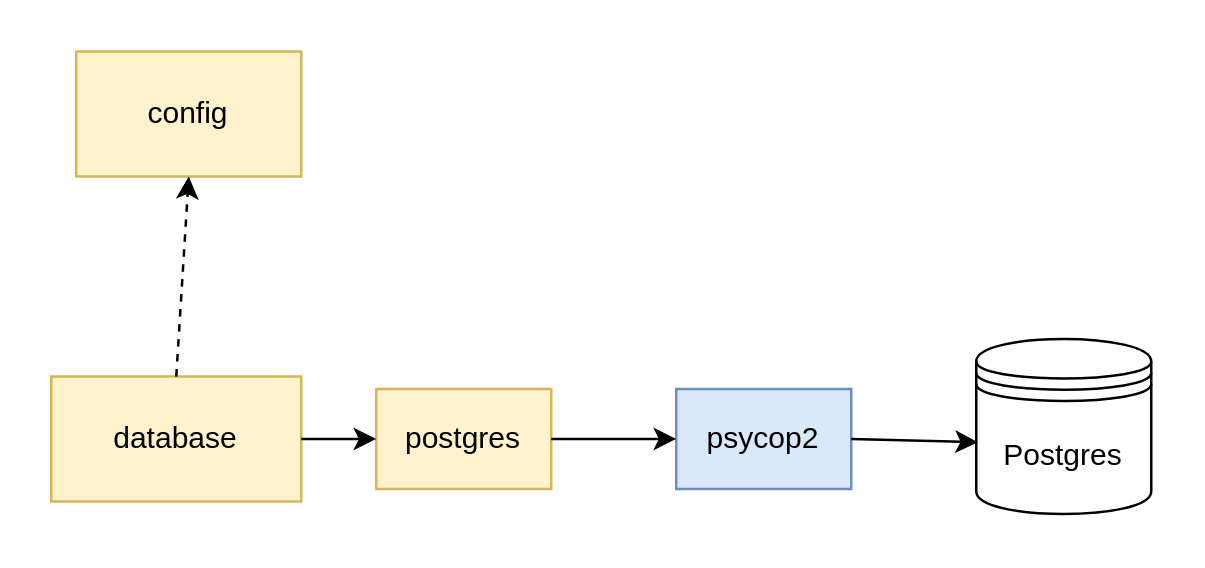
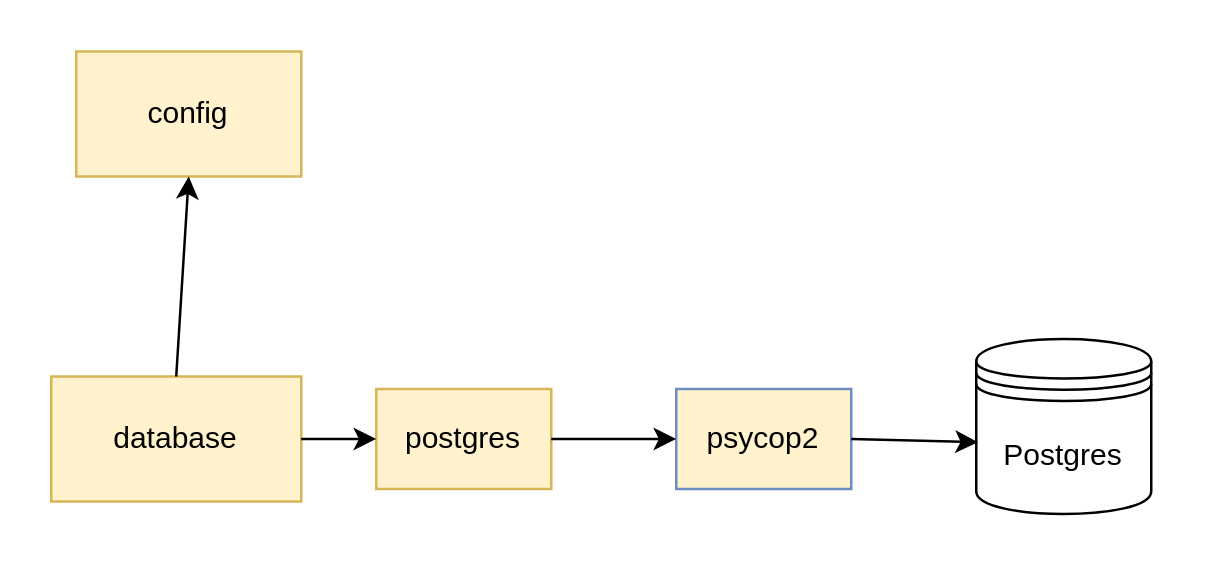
  <mxCell id="0" />
  <mxCell id="1" parent="0" />
- <mxCell id="2" value="psycop2" style="rounded=0;whiteSpace=wrap;html=1;fillColor=#dae8fc;strokeColor=#6c8ebf;" vertex="1" parent="1"><mxGeometry x="270" y="155" width="70" height="40" as="geometry" /></mxCell>
+ <mxCell id="2" value="psycop2" style="rounded=0;whiteSpace=wrap;html=1;fillColor=#fff2cc;strokeColor=#6c8ebf;" vertex="1" parent="1"><mxGeometry x="270" y="155" width="70" height="40" as="geometry" /></mxCell>
  <mxCell id="3" value="Postgres" style="shape=datastore;whiteSpace=wrap;html=1;" vertex="1" parent="1"><mxGeometry x="390" y="135" width="70" height="70" as="geometry" /></mxCell>
  <mxCell id="4" value="" style="endArrow=classic;html=1;exitX=1;exitY=0.5;exitDx=0;exitDy=0;entryX=0.01;entryY=0.59;entryDx=0;entryDy=0;entryPerimeter=0;" edge="1" parent="1" source="2" target="3"><mxGeometry width="50" height="50" relative="1" as="geometry"><mxPoint x="350" y="105" as="sourcePoint" /><mxPoint x="370" y="195" as="targetPoint" /></mxGeometry></mxCell>
  <mxCell id="5" value="postgres" style="rounded=0;whiteSpace=wrap;html=1;fillColor=#fff2cc;strokeColor=#d6b656;" vertex="1" parent="1"><mxGeometry x="150" y="155" width="70" height="40" as="geometry" /></mxCell>
  <mxCell id="6" value="" style="endArrow=classic;html=1;exitX=1;exitY=0.5;exitDx=0;exitDy=0;entryX=0;entryY=0.5;entryDx=0;entryDy=0;" edge="1" parent="1" source="5" target="2"><mxGeometry width="50" height="50" relative="1" as="geometry"><mxPoint x="220" y="295" as="sourcePoint" /><mxPoint x="270" y="245" as="targetPoint" /></mxGeometry></mxCell>
  <mxCell id="7" value="database" style="rounded=0;whiteSpace=wrap;html=1;fillColor=#fff2cc;strokeColor=#d6b656;" vertex="1" parent="1"><mxGeometry x="20" y="150" width="100" height="50" as="geometry" /></mxCell>
  <mxCell id="8" value="" style="endArrow=classic;html=1;exitX=1;exitY=0.5;exitDx=0;exitDy=0;entryX=0;entryY=0.5;entryDx=0;entryDy=0;" edge="1" parent="1" source="7" target="5"><mxGeometry width="50" height="50" relative="1" as="geometry"><mxPoint x="120" y="275" as="sourcePoint" /><mxPoint x="170" y="225" as="targetPoint" /></mxGeometry></mxCell>
  <mxCell id="9" value="config" style="rounded=0;whiteSpace=wrap;html=1;fillColor=#fff2cc;strokeColor=#d6b656;" vertex="1" parent="1"><mxGeometry x="30" y="20" width="90" height="50" as="geometry" /></mxCell>
- <mxCell id="10" value="" style="endArrow=classic;html=1;exitX=0.5;exitY=0;exitDx=0;exitDy=0;entryX=0.5;entryY=1;entryDx=0;entryDy=0;dashed=1;" edge="1" parent="1" source="7" target="9"><mxGeometry width="50" height="50" relative="1" as="geometry"><mxPoint x="-40" y="165" as="sourcePoint" /><mxPoint x="10" y="115" as="targetPoint" /></mxGeometry></mxCell>
+ <mxCell id="10" value="" style="endArrow=classic;html=1;exitX=0.5;exitY=0;exitDx=0;exitDy=0;entryX=0.5;entryY=1;entryDx=0;entryDy=0;" edge="1" parent="1" source="7" target="9"><mxGeometry width="50" height="50" relative="1" as="geometry"><mxPoint x="-40" y="165" as="sourcePoint" /><mxPoint x="10" y="115" as="targetPoint" /></mxGeometry></mxCell>
